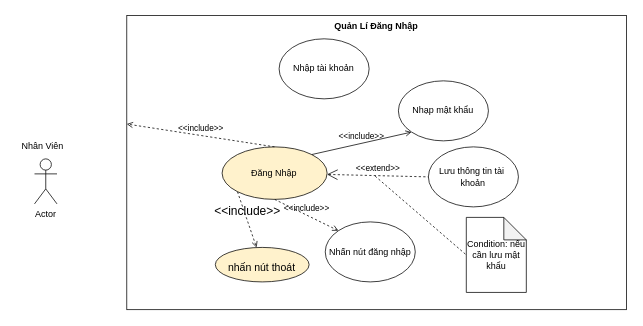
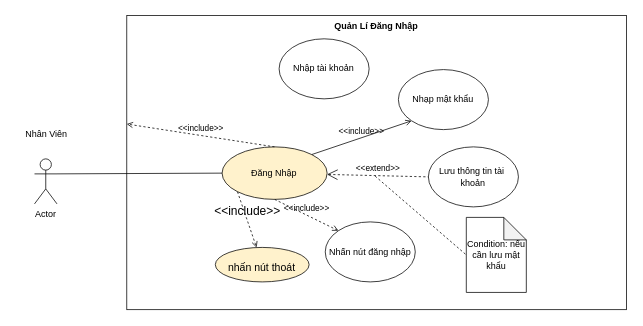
  <mxCell id="0" />
  <mxCell id="1" parent="0" />
  <mxCell id="2" value="Quản Lí Đăng Nhập" style="shape=rect;html=1;verticalAlign=top;fontStyle=1;whiteSpace=wrap;align=center;" vertex="1" parent="1"><mxGeometry x="168.49" y="20" width="666" height="392" as="geometry" /></mxCell>
  <mxCell id="3" value="Actor" style="shape=umlActor;verticalLabelPosition=bottom;verticalAlign=top;html=1;outlineConnect=0;" vertex="1" parent="1"><mxGeometry x="45.49" y="211" width="30" height="60" as="geometry" /></mxCell>
- <mxCell id="4" value="Nhân Viên" style="text;html=1;align=center;verticalAlign=middle;resizable=0;points=[];autosize=1;strokeColor=none;fillColor=none;" vertex="1" parent="1"><mxGeometry x="20.49" y="181" width="71" height="26" as="geometry" /></mxCell>
+ <mxCell id="4" value="Nhân Viên" style="text;html=1;align=center;verticalAlign=middle;resizable=0;points=[];autosize=1;strokeColor=none;fillColor=none;" vertex="1" parent="1"><mxGeometry x="25.49" y="166" width="71" height="26" as="geometry" /></mxCell>
  <mxCell id="5" value="Đăng Nhập" style="ellipse;whiteSpace=wrap;html=1;fillColor=#fff2cc;" vertex="1" parent="1"><mxGeometry x="295.49" y="195" width="140" height="70" as="geometry" /></mxCell>
+ <mxCell id="6" value="" style="endArrow=none;html=1;rounded=0;exitX=1;exitY=0.333;exitDx=0;exitDy=0;exitPerimeter=0;entryX=0;entryY=0.5;entryDx=0;entryDy=0;" edge="1" parent="1" source="3" target="5"><mxGeometry width="50" height="50" relative="1" as="geometry"><mxPoint x="196.49" y="232" as="sourcePoint" /><mxPoint x="246.49" y="182" as="targetPoint" /></mxGeometry></mxCell>
  <mxCell id="7" value="Nhập tài khoản" style="ellipse;whiteSpace=wrap;html=1;" vertex="1" parent="1"><mxGeometry x="371.49" y="51" width="120" height="80" as="geometry" /></mxCell>
- <mxCell id="8" value="Nhạp mật khẩu" style="ellipse;whiteSpace=wrap;html=1;" vertex="1" parent="1"><mxGeometry x="530.49" y="107" width="120" height="80" as="geometry" /></mxCell>
+ <mxCell id="8" value="Nhạp mật khẩu" style="ellipse;whiteSpace=wrap;html=1;" vertex="1" parent="1"><mxGeometry x="530.49" y="92" width="120" height="80" as="geometry" /></mxCell>
  <mxCell id="9" value="Lưu thông tin tài&amp;nbsp; khoản" style="ellipse;whiteSpace=wrap;html=1;" vertex="1" parent="1"><mxGeometry x="570.48" y="195" width="120" height="80" as="geometry" /></mxCell>
  <mxCell id="10" value="Nhấn nút đăng nhập" style="ellipse;whiteSpace=wrap;html=1;" vertex="1" parent="1"><mxGeometry x="432.99" y="295" width="120" height="80" as="geometry" /></mxCell>
  <mxCell id="11" value="&amp;lt;&amp;lt;include&amp;gt;&amp;gt;" style="html=1;verticalAlign=bottom;labelBackgroundColor=none;endArrow=open;endFill=0;dashed=1;rounded=0;exitX=0.5;exitY=1;exitDx=0;exitDy=0;entryX=0;entryY=0;entryDx=0;entryDy=0;" edge="1" parent="1" source="5" target="10"><mxGeometry width="160" relative="1" as="geometry"><mxPoint x="365.49" y="285" as="sourcePoint" /><mxPoint x="525.49" y="285" as="targetPoint" /></mxGeometry></mxCell>
  <mxCell id="12" value="&amp;lt;&amp;lt;include&amp;gt;&amp;gt;" style="html=1;verticalAlign=bottom;labelBackgroundColor=none;endArrow=open;endFill=0;dashed=1;rounded=0;exitX=0.5;exitY=0;exitDx=0;exitDy=0;" edge="1" parent="1" source="5" target="2"><mxGeometry width="160" relative="1" as="geometry"><mxPoint x="365.49" y="285" as="sourcePoint" /><mxPoint x="525.49" y="285" as="targetPoint" /></mxGeometry></mxCell>
  <mxCell id="13" value="&amp;lt;&amp;lt;include&amp;gt;&amp;gt;" style="html=1;verticalAlign=bottom;labelBackgroundColor=none;endArrow=open;endFill=0;dashed=0;rounded=0;exitX=1;exitY=0;exitDx=0;exitDy=0;entryX=0;entryY=1;entryDx=0;entryDy=0;" edge="1" parent="1" source="5" target="8"><mxGeometry width="160" relative="1" as="geometry"><mxPoint x="365.49" y="285" as="sourcePoint" /><mxPoint x="525.49" y="285" as="targetPoint" /></mxGeometry></mxCell>
  <mxCell id="14" value="Condition: nếu cần lưu mật khẩu" style="shape=note;whiteSpace=wrap;html=1;backgroundOutline=1;darkOpacity=0.05;" vertex="1" parent="1"><mxGeometry x="620.99" y="289" width="80" height="100" as="geometry" /></mxCell>
  <mxCell id="15" value="&amp;lt;&amp;lt;extend&amp;gt;&amp;gt;" style="edgeStyle=none;html=1;startArrow=open;endArrow=none;startSize=12;verticalAlign=bottom;dashed=1;labelBackgroundColor=none;rounded=0;entryX=0;entryY=0.5;entryDx=0;entryDy=0;" edge="1" parent="1" source="5" target="9"><mxGeometry width="160" relative="1" as="geometry"><mxPoint x="365.49" y="285" as="sourcePoint" /><mxPoint x="525.49" y="285" as="targetPoint" /></mxGeometry></mxCell>
  <mxCell id="16" value="" style="endArrow=none;dashed=1;html=1;rounded=0;entryX=0;entryY=0.5;entryDx=0;entryDy=0;entryPerimeter=0;" edge="1" parent="1" target="14"><mxGeometry width="50" height="50" relative="1" as="geometry"><mxPoint x="499.49" y="234" as="sourcePoint" /><mxPoint x="470.49" y="260" as="targetPoint" /></mxGeometry></mxCell>
  <mxCell id="17" value="&lt;font style=&quot;font-size: 14px;&quot;&gt;nhấn nút thoát&lt;/font&gt;" style="ellipse;whiteSpace=wrap;html=1;fontSize=26;fillColor=#fff2cc;" vertex="1" parent="1"><mxGeometry x="286.49" y="329" width="125" height="46" as="geometry" /></mxCell>
  <mxCell id="18" value="&amp;lt;&amp;lt;include&amp;gt;&amp;gt;" style="html=1;verticalAlign=bottom;labelBackgroundColor=none;endArrow=open;endFill=0;dashed=1;rounded=0;fontSize=16;exitX=0;exitY=1;exitDx=0;exitDy=0;" edge="1" parent="1" source="5" target="17"><mxGeometry width="160" relative="1" as="geometry"><mxPoint x="364.49" y="378" as="sourcePoint" /><mxPoint x="524.49" y="378" as="targetPoint" /></mxGeometry></mxCell>
